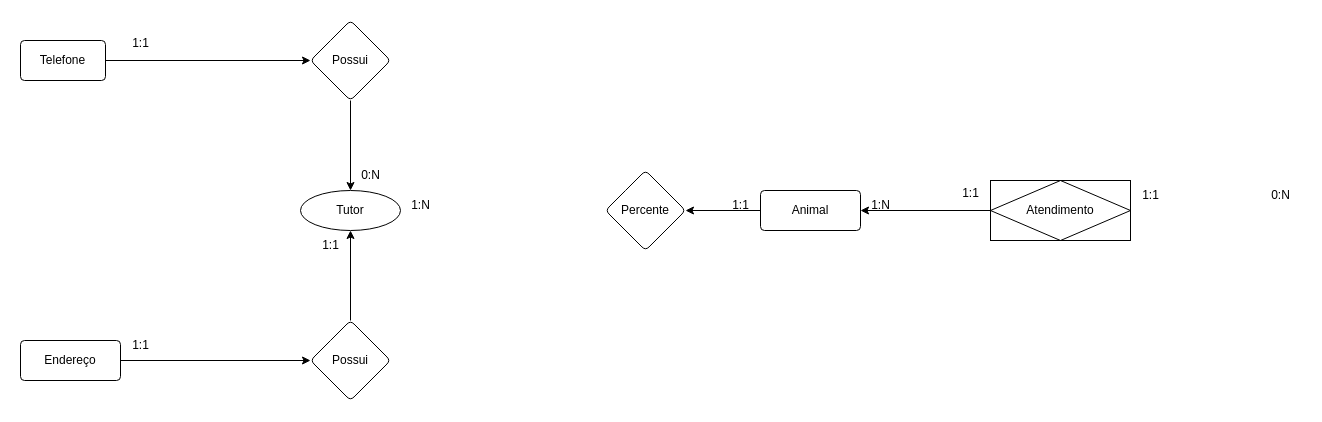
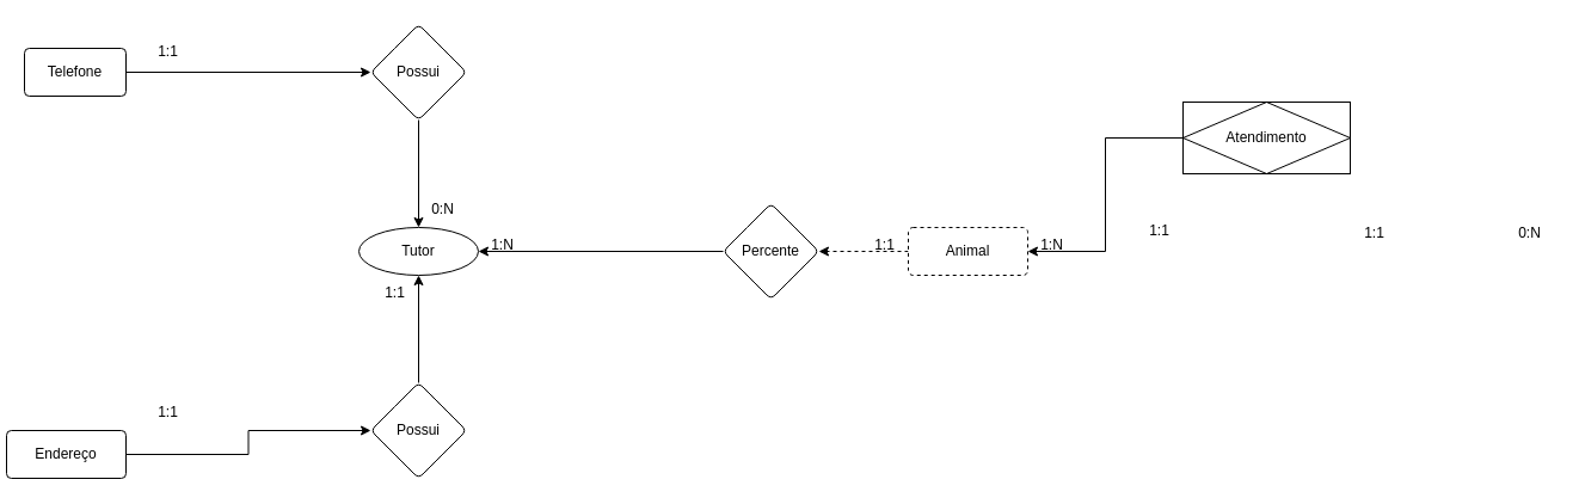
  <mxCell id="0" />
  <mxCell id="1" parent="0" />
- <mxCell id="2" value="" style="edgeStyle=orthogonalEdgeStyle;rounded=0;orthogonalLoop=1;jettySize=auto;html=1;" edge="1" parent="1" source="3" target="10"><mxGeometry relative="1" as="geometry" /></mxCell>
- <mxCell id="3" value="Animal" style="rounded=1;arcSize=10;whiteSpace=wrap;html=1;align=center;" vertex="1" parent="1"><mxGeometry x="760" y="190" width="100" height="40" as="geometry" /></mxCell>
+ <mxCell id="2" value="" style="edgeStyle=orthogonalEdgeStyle;rounded=0;orthogonalLoop=1;jettySize=auto;html=1;dashed=1;" edge="1" parent="1" source="3" target="10"><mxGeometry relative="1" as="geometry" /></mxCell>
+ <mxCell id="3" value="Animal" style="rounded=1;arcSize=10;whiteSpace=wrap;html=1;align=center;dashed=1;" vertex="1" parent="1"><mxGeometry x="760" y="190" width="100" height="40" as="geometry" /></mxCell>
  <mxCell id="4" value="Tutor" style="ellipse;arcSize=10;whiteSpace=wrap;html=1;align=center;" vertex="1" parent="1"><mxGeometry x="300" y="190" width="100" height="40" as="geometry" /></mxCell>
  <mxCell id="5" value="" style="edgeStyle=orthogonalEdgeStyle;rounded=0;orthogonalLoop=1;jettySize=auto;html=1;" edge="1" parent="1" source="6" target="14"><mxGeometry relative="1" as="geometry" /></mxCell>
- <mxCell id="6" value="Endereço" style="rounded=1;arcSize=10;whiteSpace=wrap;html=1;align=center;" vertex="1" parent="1"><mxGeometry x="20" y="340" width="100" height="40" as="geometry" /></mxCell>
+ <mxCell id="6" value="Endereço" style="rounded=1;arcSize=10;whiteSpace=wrap;html=1;align=center;" vertex="1" parent="1"><mxGeometry x="5" y="360" width="100" height="40" as="geometry" /></mxCell>
  <mxCell id="7" value="" style="edgeStyle=orthogonalEdgeStyle;rounded=0;orthogonalLoop=1;jettySize=auto;html=1;" edge="1" parent="1" source="8" target="12"><mxGeometry relative="1" as="geometry" /></mxCell>
  <mxCell id="8" value="Telefone" style="rounded=1;arcSize=10;whiteSpace=wrap;html=1;align=center;" vertex="1" parent="1"><mxGeometry x="20" y="40" width="85" height="40" as="geometry" /></mxCell>
+ <mxCell id="9" style="edgeStyle=orthogonalEdgeStyle;rounded=0;orthogonalLoop=1;jettySize=auto;html=1;entryX=1;entryY=0.5;entryDx=0;entryDy=0;" edge="1" parent="1" source="10" target="4"><mxGeometry relative="1" as="geometry" /></mxCell>
  <mxCell id="10" value="Percente" style="rhombus;whiteSpace=wrap;html=1;rounded=1;arcSize=10;" vertex="1" parent="1"><mxGeometry x="605" y="170" width="80" height="80" as="geometry" /></mxCell>
  <mxCell id="11" style="edgeStyle=orthogonalEdgeStyle;rounded=0;orthogonalLoop=1;jettySize=auto;html=1;entryX=0.5;entryY=0;entryDx=0;entryDy=0;" edge="1" parent="1" source="12" target="4"><mxGeometry relative="1" as="geometry" /></mxCell>
  <mxCell id="12" value="Possui" style="rhombus;whiteSpace=wrap;html=1;rounded=1;arcSize=10;" vertex="1" parent="1"><mxGeometry x="310" y="20" width="80" height="80" as="geometry" /></mxCell>
  <mxCell id="13" style="edgeStyle=orthogonalEdgeStyle;rounded=0;orthogonalLoop=1;jettySize=auto;html=1;entryX=0.5;entryY=1;entryDx=0;entryDy=0;" edge="1" parent="1" source="14" target="4"><mxGeometry relative="1" as="geometry" /></mxCell>
  <mxCell id="14" value="Possui" style="rhombus;whiteSpace=wrap;html=1;rounded=1;arcSize=10;" vertex="1" parent="1"><mxGeometry x="310" y="320" width="80" height="80" as="geometry" /></mxCell>
  <mxCell id="15" value="1:N" style="text;html=1;align=center;verticalAlign=middle;resizable=0;points=[];autosize=1;strokeColor=none;fillColor=none;" vertex="1" parent="1"><mxGeometry x="400" y="190" width="40" height="30" as="geometry" /></mxCell>
  <mxCell id="16" value="1:1" style="text;html=1;align=center;verticalAlign=middle;resizable=0;points=[];autosize=1;strokeColor=none;fillColor=none;" vertex="1" parent="1"><mxGeometry x="720" y="190" width="40" height="30" as="geometry" /></mxCell>
  <mxCell id="17" value="0:N" style="text;html=1;align=center;verticalAlign=middle;resizable=0;points=[];autosize=1;strokeColor=none;fillColor=none;" vertex="1" parent="1"><mxGeometry x="1260" y="180" width="40" height="30" as="geometry" /></mxCell>
  <mxCell id="18" value="1:1" style="text;html=1;align=center;verticalAlign=middle;resizable=0;points=[];autosize=1;strokeColor=none;fillColor=none;" vertex="1" parent="1"><mxGeometry x="120" y="28" width="40" height="30" as="geometry" /></mxCell>
  <mxCell id="19" value="0:N" style="text;html=1;align=center;verticalAlign=middle;resizable=0;points=[];autosize=1;strokeColor=none;fillColor=none;" vertex="1" parent="1"><mxGeometry x="350" y="160" width="40" height="30" as="geometry" /></mxCell>
  <mxCell id="20" value="1:1" style="text;html=1;align=center;verticalAlign=middle;resizable=0;points=[];autosize=1;strokeColor=none;fillColor=none;" vertex="1" parent="1"><mxGeometry x="120" y="330" width="40" height="30" as="geometry" /></mxCell>
  <mxCell id="21" value="1:1" style="text;html=1;align=center;verticalAlign=middle;resizable=0;points=[];autosize=1;strokeColor=none;fillColor=none;" vertex="1" parent="1"><mxGeometry x="310" y="230" width="40" height="30" as="geometry" /></mxCell>
  <mxCell id="22" style="edgeStyle=orthogonalEdgeStyle;rounded=0;orthogonalLoop=1;jettySize=auto;html=1;entryX=1;entryY=0.5;entryDx=0;entryDy=0;" edge="1" parent="1" source="23" target="3"><mxGeometry relative="1" as="geometry" /></mxCell>
- <mxCell id="23" value="Atendimento" style="shape=associativeEntity;whiteSpace=wrap;html=1;align=center;" vertex="1" parent="1"><mxGeometry x="990" y="180" width="140" height="60" as="geometry" /></mxCell>
+ <mxCell id="23" value="Atendimento" style="shape=associativeEntity;whiteSpace=wrap;html=1;align=center;" vertex="1" parent="1"><mxGeometry x="990" y="85" width="140" height="60" as="geometry" /></mxCell>
  <mxCell id="24" value="1:1" style="text;html=1;align=center;verticalAlign=middle;resizable=0;points=[];autosize=1;strokeColor=none;fillColor=none;" vertex="1" parent="1"><mxGeometry x="950" y="178" width="40" height="30" as="geometry" /></mxCell>
  <mxCell id="25" value="1:N" style="text;html=1;align=center;verticalAlign=middle;resizable=0;points=[];autosize=1;strokeColor=none;fillColor=none;" vertex="1" parent="1"><mxGeometry x="860" y="190" width="40" height="30" as="geometry" /></mxCell>
  <mxCell id="26" value="1:1" style="text;html=1;align=center;verticalAlign=middle;resizable=0;points=[];autosize=1;strokeColor=none;fillColor=none;" vertex="1" parent="1"><mxGeometry x="1130" y="180" width="40" height="30" as="geometry" /></mxCell>
